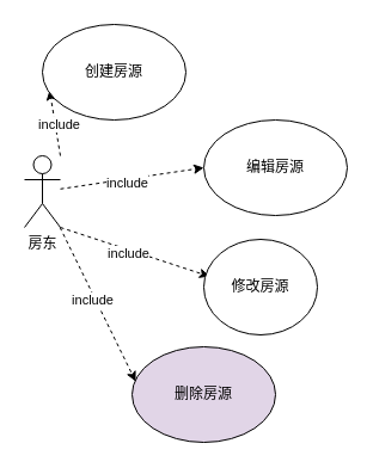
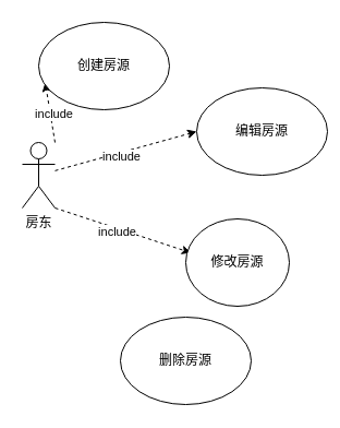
  <mxCell id="0" />
  <mxCell id="1" parent="0" />
  <mxCell id="2" value="房东" style="shape=umlActor;verticalLabelPosition=bottom;verticalAlign=top;html=1;outlineConnect=0;" vertex="1" parent="1"><mxGeometry x="20" y="130" width="30" height="60" as="geometry" /></mxCell>
  <mxCell id="3" value="" style="endArrow=classic;html=1;rounded=0;dashed=1;entryX=0.05;entryY=0.688;entryDx=0;entryDy=0;entryPerimeter=0;" edge="1" parent="1" target="5"><mxGeometry width="50" height="50" relative="1" as="geometry"><mxPoint x="50" y="130" as="sourcePoint" /><mxPoint x="100" y="80" as="targetPoint" /></mxGeometry></mxCell>
  <mxCell id="4" value="include" style="edgeLabel;html=1;align=center;verticalAlign=middle;resizable=0;points=[];" vertex="1" connectable="0" parent="3"><mxGeometry x="-0.08" y="-3" relative="1" as="geometry"><mxPoint as="offset" /></mxGeometry></mxCell>
  <mxCell id="5" value="创建房源" style="ellipse;whiteSpace=wrap;html=1;" vertex="1" parent="1"><mxGeometry x="35" y="20" width="120" height="80" as="geometry" /></mxCell>
  <mxCell id="6" value="" style="endArrow=classic;html=1;rounded=0;dashed=1;entryX=0;entryY=0.5;entryDx=0;entryDy=0;" edge="1" parent="1" source="2" target="8"><mxGeometry width="50" height="50" relative="1" as="geometry"><mxPoint x="70" y="180" as="sourcePoint" /><mxPoint x="120" y="160" as="targetPoint" /></mxGeometry></mxCell>
  <mxCell id="7" value="include" style="edgeLabel;html=1;align=center;verticalAlign=middle;resizable=0;points=[];" vertex="1" connectable="0" parent="6"><mxGeometry x="-0.08" y="-3" relative="1" as="geometry"><mxPoint as="offset" /></mxGeometry></mxCell>
- <mxCell id="8" value="编辑房源" style="ellipse;whiteSpace=wrap;html=1;" vertex="1" parent="1"><mxGeometry x="170" y="100" width="120" height="80" as="geometry" /></mxCell>
+ <mxCell id="8" value="编辑房源" style="ellipse;whiteSpace=wrap;html=1;" vertex="1" parent="1"><mxGeometry x="180" y="80" width="120" height="80" as="geometry" /></mxCell>
  <mxCell id="9" value="" style="endArrow=classic;html=1;rounded=0;dashed=1;exitX=1;exitY=1;exitDx=0;exitDy=0;exitPerimeter=0;entryX=0.05;entryY=0.388;entryDx=0;entryDy=0;entryPerimeter=0;" edge="1" parent="1" source="2" target="13"><mxGeometry width="50" height="50" relative="1" as="geometry"><mxPoint x="70" y="270" as="sourcePoint" /><mxPoint x="170" y="230" as="targetPoint" /></mxGeometry></mxCell>
  <mxCell id="10" value="include" style="edgeLabel;html=1;align=center;verticalAlign=middle;resizable=0;points=[];" vertex="1" connectable="0" parent="9"><mxGeometry x="-0.08" y="-3" relative="1" as="geometry"><mxPoint as="offset" /></mxGeometry></mxCell>
- <mxCell id="11" value="" style="endArrow=classic;html=1;rounded=0;dashed=1;entryX=0.025;entryY=0.363;entryDx=0;entryDy=0;entryPerimeter=0;" edge="1" parent="1" source="2" target="14"><mxGeometry width="50" height="50" relative="1" as="geometry"><mxPoint x="50" y="300" as="sourcePoint" /><mxPoint x="110" y="320" as="targetPoint" /></mxGeometry></mxCell>
- <mxCell id="12" value="include" style="edgeLabel;html=1;align=center;verticalAlign=middle;resizable=0;points=[];" vertex="1" connectable="0" parent="11"><mxGeometry x="-0.08" y="-3" relative="1" as="geometry"><mxPoint as="offset" /></mxGeometry></mxCell>
  <mxCell id="13" value="修改房源" style="ellipse;whiteSpace=wrap;html=1;" vertex="1" parent="1"><mxGeometry x="170" y="200" width="95" height="80" as="geometry" /></mxCell>
- <mxCell id="14" value="删除房源" style="ellipse;whiteSpace=wrap;html=1;fillColor=#e1d5e7;" vertex="1" parent="1"><mxGeometry x="110" y="290" width="120" height="80" as="geometry" /></mxCell>
+ <mxCell id="14" value="删除房源" style="ellipse;whiteSpace=wrap;html=1;" vertex="1" parent="1"><mxGeometry x="110" y="290" width="120" height="80" as="geometry" /></mxCell>
